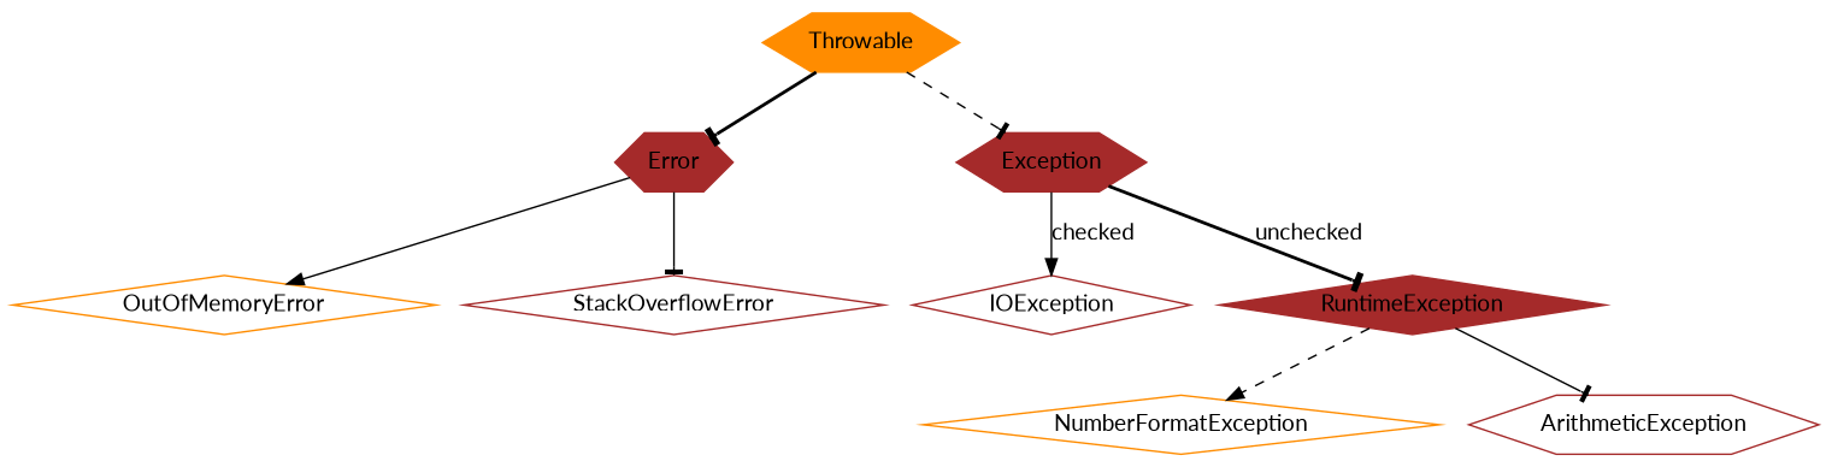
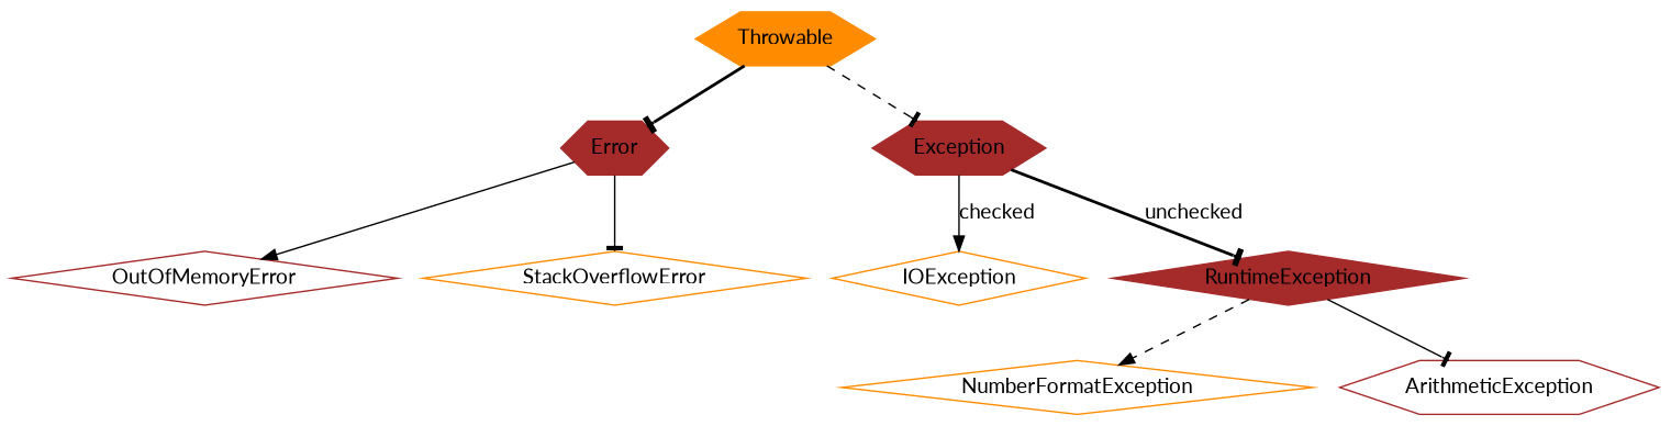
  digraph {
    fontname=Lato
    node [color=brown fontname=Lato shape=diamond]
    edge [arrowhead=tee fontname=Lato style=solid]
    n1 [color=darkorange label=Throwable shape=hexagon style=filled]
    n2 [label=Error shape=hexagon style=filled]
    n3 [label=Exception shape=hexagon style=filled]
-   OutOfMemoryError [color=darkorange]
-   StackOverflowError
-   n6 [label=IOException]
+   OutOfMemoryError
+   StackOverflowError [color=darkorange]
+   n6 [color=darkorange label=IOException]
    n7 [label=RuntimeException style=filled]
    n8 [color=darkorange label=NumberFormatException]
    n9 [label=ArithmeticException shape=hexagon]
    n1 -> n2 [style=bold]
    n1 -> n3 [style=dashed]
    n2 -> OutOfMemoryError [arrowhead=normal]
    n2 -> StackOverflowError
    n3 -> n6 [arrowhead=normal label=checked]
    n3 -> n7 [label=unchecked style=bold]
    n7 -> n8 [arrowhead=normal style=dashed]
    n7 -> n9
  }
